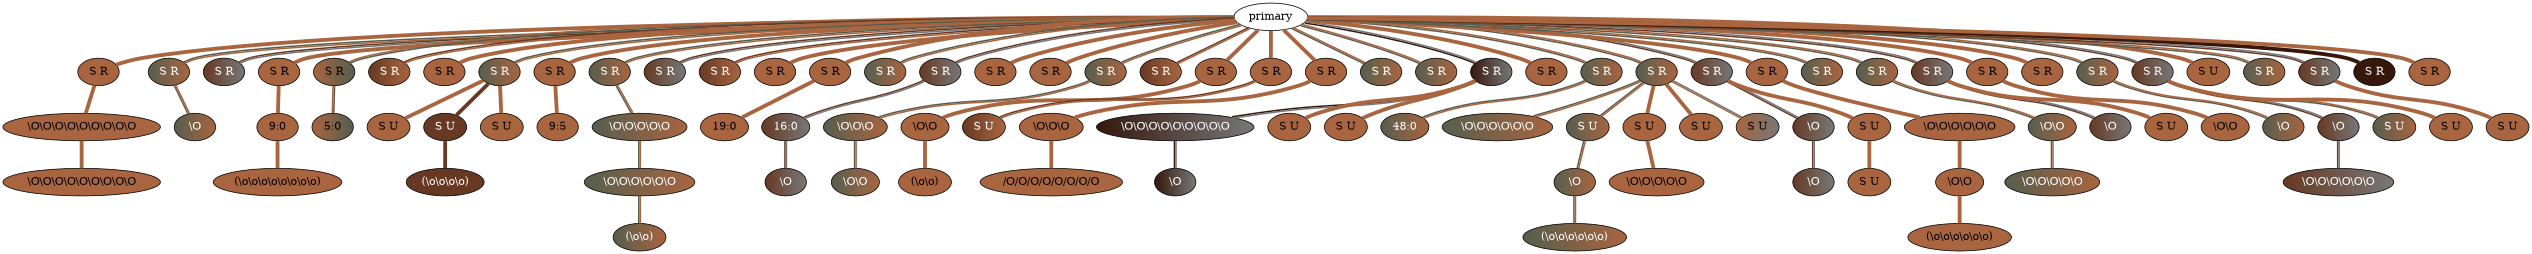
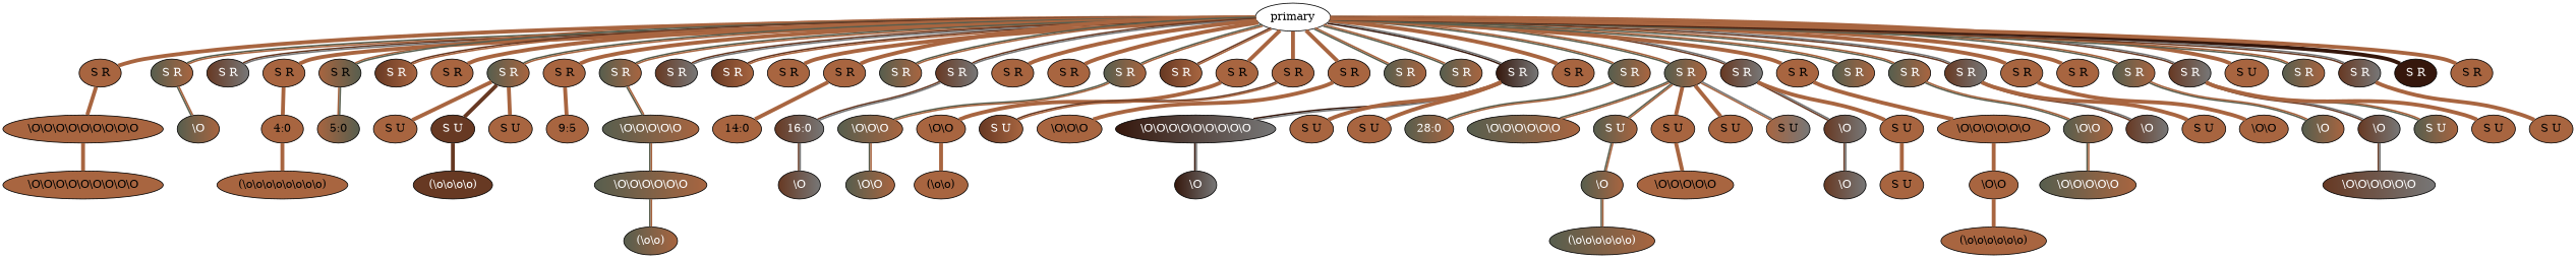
  graph {
    rankdir=TB
    node [fillcolor="#A86540" fontcolor="#ffffff" pendant_attach=R pendant_ply=S qtype=pendant_node style=filled]
    edge [color="#A86540" penwidth=2 qtype=pendant_link]
    n1 [fontcolor="#000000" label="S R" pendant_colors="#A86540" pendant_length=16.5]
    n2 [fontcolor="#000000" knot_position=6.5 knot_spin=Z knot_type=S knot_value=9 label="\\O\\O\\O\\O\\O\\O\\O\\O\\O" qtype=knot_node pendant_attach="" pendant_ply=""]
    n3 [fontcolor="#000000" knot_position=12.5 knot_spin=Z knot_type=S knot_value=9 label="\\O\\O\\O\\O\\O\\O\\O\\O\\O" qtype=knot_node pendant_attach="" pendant_ply=""]
    primary [fillcolor="" fontcolor="" pendant_attach="" pendant_ply="" qtype="" style=""]
    n5 [fillcolor="#575E4E:#A86540" label="S R" pendant_colors="#575E4E:#A86540" pendant_length=9.5]
    n6 [fillcolor="#673923:#777777" label="S R" pendant_colors="#673923:#777777" pendant_length=1.5]
    n7 [fontcolor="#000000" label="S R" pendant_colors="#A86540" pendant_length=37.0]
    n8 [fillcolor="#A86540:#575E4E" fontcolor="#000000" label="S R" pendant_colors="#A86540:#575E4E" pendant_length=10.0]
    n9 [fillcolor="#673923:#A86540" label="S R" pendant_colors="#673923:#A86540" pendant_length=6.0]
    n10 [fontcolor="#000000" label="S R" pendant_colors="#A86540" pendant_length=6.0]
    n11 [fillcolor="#575E4E:#A86540" label="S R" pendant_colors="#575E4E:#A86540" pendant_length=6.5]
    n12 [fontcolor="#000000" label="S R" pendant_colors="#A86540" pendant_length=15.0]
    n13 [fillcolor="#575E4E:#A86540" label="S R" pendant_colors="#575E4E:#A86540" pendant_length=35.5]
    n14 [fillcolor="#673923:#777777" label="S R" pendant_colors="#673923:#777777" pendant_length=2.0]
    n15 [fillcolor="#673923:#A86540" label="S R" pendant_colors="#673923:#A86540" pendant_length=3.5]
    n16 [fontcolor="#000000" label="S R" pendant_colors="#A86540" pendant_length=13.5]
    n17 [fontcolor="#000000" label="S R" pendant_colors="#A86540" pendant_length=21.0]
    n18 [fillcolor="#575E4E:#A86540" label="S R" pendant_colors="#575E4E:#A86540" pendant_length=2.0]
    n19 [fillcolor="#673923:#777777" label="S R" pendant_colors="#673923:#777777" pendant_length=20.5]
    n20 [fontcolor="#000000" label="S R" pendant_colors="#A86540" pendant_length=14.5]
    n21 [fontcolor="#000000" label="S R" pendant_colors="#A86540" pendant_length=5.5]
    n22 [fillcolor="#575E4E:#A86540" label="S R" pendant_colors="#575E4E:#A86540" pendant_length=24.5]
    n23 [fillcolor="#673923:#A86540" label="S R" pendant_colors="#673923:#A86540" pendant_length=1.0]
    n24 [fontcolor="#000000" label="S R" pendant_colors="#A86540" pendant_length=26.0]
    n25 [fontcolor="#000000" label="S R" pendant_colors="#A86540" pendant_length=11.0]
    n26 [fontcolor="#000000" label="S R" pendant_colors="#A86540" pendant_length=21.5]
    n27 [fillcolor="#575E4E:#A86540" label="S R" pendant_colors="#575E4E:#A86540" pendant_length=9.5]
    n28 [fillcolor="#575E4E:#A86540" label="S R" pendant_colors="#575E4E:#A86540" pendant_length=2.0]
    n29 [fillcolor="#35170C:#777777" label="S R" pendant_colors="#35170C:#777777" pendant_length=19.0]
    n30 [fontcolor="#000000" label="S R" pendant_colors="#A86540" pendant_length=6.5]
    n31 [fillcolor="#575E4E:#A86540" label="S R" pendant_colors="#575E4E:#A86540" pendant_length=15.0]
    n32 [fillcolor="#575E4E:#A86540" label="S R" pendant_colors="#575E4E:#A86540" pendant_length=20.0]
    n33 [fillcolor="#673923:#777777" label="S R" pendant_colors="#673923:#777777" pendant_length=13.0]
    n34 [fontcolor="#000000" label="S R" pendant_colors="#A86540" pendant_length=34.0]
    n35 [fillcolor="#575E4E:#A86540" label="S R" pendant_colors="#575E4E:#A86540" pendant_length=14.0]
    n36 [fillcolor="#575E4E:#A86540" label="S R" pendant_colors="#575E4E:#A86540" pendant_length=21.0]
    n37 [fillcolor="#673923:#777777" label="S R" pendant_colors="#673923:#777777" pendant_length=6.5]
    n38 [fontcolor="#000000" label="S R" pendant_colors="#A86540" pendant_length=11.0]
    n39 [fontcolor="#000000" label="S R" pendant_colors="#A86540" pendant_length=0.5]
    n40 [fillcolor="#575E4E:#A86540" label="S R" pendant_colors="#575E4E:#A86540" pendant_length=11.0]
    n41 [fillcolor="#673923:#777777" label="S R" pendant_colors="#673923:#777777" pendant_length=15.5]
    n42 [fontcolor="#000000" label="S U" pendant_attach=U pendant_colors="#A86540" pendant_length=0.0]
    n43 [fillcolor="#575E4E:#A86540" label="S R" pendant_colors="#575E4E:#A86540" pendant_length=8.0]
    n44 [fillcolor="#673923:#777777" label="S R" pendant_colors="#673923:#777777" pendant_length=6.5]
    n45 [fillcolor="#35170C" label="S R" pendant_colors="#35170C" pendant_length=8.0]
    n46 [fontcolor="#000000" label="S R" pendant_colors="#A86540" pendant_length=13.0]
    n47 [fillcolor="#575E4E:#A86540" knot_position=1.5 knot_spin=Z knot_type=S knot_value=1 label="\\O" qtype=knot_node pendant_attach="" pendant_ply=""]
-   "4:0" [fontcolor="#000000" knot_position=7.5 knot_spin=Z knot_value=4 qtype=knot_node label="9:0" pendant_attach="" pendant_ply=""]
+   "4:0" [fontcolor="#000000" knot_position=7.5 knot_spin=Z knot_value=4 qtype=knot_node pendant_attach="" pendant_ply=""]
    "5:0" [fillcolor="#A86540:#575E4E" fontcolor="#000000" knot_position=8.0 knot_spin=Z knot_value=5 qtype=knot_node pendant_attach="" pendant_ply=""]
    n50 [fontcolor="#000000" label="S U" pendant_attach=U pendant_colors="#A86540" pendant_length=0.5]
    n51 [fillcolor="#673923" label="S U" pendant_attach=U pendant_colors="#673923" pendant_length=22.0]
    n52 [fontcolor="#000000" label="S U" pendant_attach=U pendant_colors="#A86540" pendant_length=0.0]
    n53 [fontcolor="#000000" knot_position=8.5 knot_spin=Z knot_value=3 label="9:5" qtype=knot_node pendant_attach="" pendant_ply=""]
    n54 [fillcolor="#575E4E:#A86540" knot_position=8.5 knot_spin=Z knot_type=S knot_value=5 label="\\O\\O\\O\\O\\O" qtype=knot_node pendant_attach="" pendant_ply=""]
-   "14:0" [fontcolor="#000000" knot_position=8.5 knot_spin=Z knot_value=3 qtype=knot_node label="19:0" pendant_attach="" pendant_ply=""]
+   "14:0" [fontcolor="#000000" knot_position=8.5 knot_spin=Z knot_value=3 qtype=knot_node pendant_attach="" pendant_ply=""]
    "16:0" [fillcolor="#673923:#777777" knot_position=8.5 knot_spin=Z knot_value=4 qtype=knot_node pendant_attach="" pendant_ply=""]
    n57 [fillcolor="#575E4E:#A86540" knot_position=8.5 knot_spin=Z knot_type=S knot_value=3 label="\\O\\O\\O" qtype=knot_node pendant_attach="" pendant_ply=""]
    n58 [fontcolor="#000000" knot_position=16.0 knot_spin=Z knot_type=S knot_value=2 label="\\O\\O" qtype=knot_node pendant_attach="" pendant_ply=""]
    n59 [fillcolor="#673923:#A86540" label="S U" pendant_attach=U pendant_colors="#673923:#A86540" pendant_length=4.5]
    n60 [fontcolor="#000000" knot_position=9.0 knot_spin=Z knot_type=S knot_value=3 label="\\O\\O\\O" qtype=knot_node pendant_attach="" pendant_ply=""]
    n61 [fillcolor="#35170C:#777777" knot_position=9.0 knot_spin=Z knot_type=S knot_value=9 label="\\O\\O\\O\\O\\O\\O\\O\\O\\O" qtype=knot_node pendant_attach="" pendant_ply=""]
    n62 [fontcolor="#000000" label="S U" pendant_attach=U pendant_colors="#A86540" pendant_length=14.5]
    n63 [fontcolor="#000000" label="S U" pendant_attach=U pendant_colors="#A86540" pendant_length=5.5]
-   "28:0" [fillcolor="#575E4E:#A86540" knot_position=10.0 knot_spin=Z knot_value=3 qtype=knot_node label="48:0" pendant_attach="" pendant_ply=""]
+   "28:0" [fillcolor="#575E4E:#A86540" knot_position=10.0 knot_spin=Z knot_value=3 qtype=knot_node pendant_attach="" pendant_ply=""]
    n65 [fillcolor="#575E4E:#A86540" knot_position=10.0 knot_spin=Z knot_type=S knot_value=6 label="\\O\\O\\O\\O\\O\\O" qtype=knot_node pendant_attach="" pendant_ply=""]
    n66 [fillcolor="#575E4E:#A86540" label="S U" pendant_attach=U pendant_colors="#575E4E:#A86540" pendant_length=30.5]
    n67 [fontcolor="#000000" label="S U" pendant_attach=U pendant_colors="#A86540" pendant_length=19.0]
    n68 [fontcolor="#000000" label="S U" pendant_attach=U pendant_colors="#A86540" pendant_length=7.0]
    n69 [fillcolor="#A86540:#777777" fontcolor="#000000" label="S U" pendant_attach=U pendant_colors="#A86540:#777777" pendant_length=10.0]
    n70 [fillcolor="#673923:#777777" knot_position=4.0 knot_spin=Z knot_type=S knot_value=1 label="\\O" qtype=knot_node pendant_attach="" pendant_ply=""]
    n71 [fontcolor="#000000" label="S U" pendant_attach=U pendant_colors="#A86540" pendant_length=12.5]
    n72 [fontcolor="#000000" knot_position=11.5 knot_spin=Z knot_type=S knot_value=6 label="\\O\\O\\O\\O\\O\\O" qtype=knot_node pendant_attach="" pendant_ply=""]
    n73 [fillcolor="#575E4E:#A86540" knot_position=11.0 knot_spin=Z knot_type=S knot_value=2 label="\\O\\O" qtype=knot_node pendant_attach="" pendant_ply=""]
    n74 [fillcolor="#673923:#777777" knot_position=4.5 knot_spin=Z knot_type=S knot_value=1 label="\\O" qtype=knot_node pendant_attach="" pendant_ply=""]
    n75 [fontcolor="#000000" label="S U" pendant_attach=U pendant_colors="#A86540" pendant_length=5.0]
    n76 [fontcolor="#000000" knot_position=9.5 knot_spin=Z knot_type=S knot_value=2 label="\\O\\O" qtype=knot_node pendant_attach="" pendant_ply=""]
    n77 [fillcolor="#575E4E:#A86540" knot_position=9.5 knot_spin=Z knot_type=S knot_value=1 label="\\O" qtype=knot_node pendant_attach="" pendant_ply=""]
    n78 [fillcolor="#673923:#777777" knot_position=4.5 knot_spin=Z knot_type=S knot_value=1 label="\\O" qtype=knot_node pendant_attach="" pendant_ply=""]
    n79 [fillcolor="#575E4E:#A86540" label="S U" pendant_attach=U pendant_colors="#575E4E:#A86540" pendant_length=5.0]
    n80 [fontcolor="#000000" label="S U" pendant_attach=U pendant_colors="#A86540" pendant_length=0.0]
    n81 [fontcolor="#000000" label="S U" pendant_attach=U pendant_colors="#A86540" pendant_length=12.0]
    n82 [fontcolor="#000000" knot_position=24.0 knot_spin=Z knot_type=L knot_value=8 label="(\\o\\o\\o\\o\\o\\o\\o\\o)" qtype=knot_node pendant_attach="" pendant_ply=""]
    n83 [fillcolor="#673923" knot_position=21.5 knot_spin=Z knot_type=L knot_value=4 label="(\\o\\o\\o\\o)" qtype=knot_node pendant_attach="" pendant_ply=""]
    n84 [fillcolor="#575E4E:#A86540" knot_position=15.5 knot_spin=Z knot_type=S knot_value=6 label="\\O\\O\\O\\O\\O\\O" qtype=knot_node pendant_attach="" pendant_ply=""]
    n85 [fillcolor="#575E4E:#A86540" knot_position=25.5 knot_spin=Z knot_type=L knot_value=2 label="(\\o\\o)" qtype=knot_node pendant_attach="" pendant_ply=""]
    n86 [fillcolor="#673923:#777777" knot_position=15.5 knot_spin=Z knot_type=S knot_value=1 label="\\O" qtype=knot_node pendant_attach="" pendant_ply=""]
    n87 [fillcolor="#575E4E:#A86540" knot_position=16.5 knot_spin=Z knot_type=S knot_value=2 label="\\O\\O" qtype=knot_node pendant_attach="" pendant_ply=""]
    n88 [fontcolor="#000000" knot_position=25.5 knot_spin=Z knot_type=L knot_value=2 label="(\\o\\o)" qtype=knot_node pendant_attach="" pendant_ply=""]
-   n89 [fontcolor="#000000" knot_position=17.0 knot_spin=S knot_type=S knot_value=8 label="/O/O/O/O/O/O/O/O" qtype=knot_node pendant_attach="" pendant_ply=""]
    n90 [fillcolor="#35170C:#777777" knot_position=16.5 knot_spin=Z knot_type=S knot_value=1 label="\\O" qtype=knot_node pendant_attach="" pendant_ply=""]
    n91 [fillcolor="#575E4E:#A86540" knot_position=14.0 knot_spin=Z knot_type=S knot_value=1 label="\\O" qtype=knot_node pendant_attach="" pendant_ply=""]
    n92 [fontcolor="#000000" knot_position=13.5 knot_spin=Z knot_type=S knot_value=5 label="\\O\\O\\O\\O\\O" qtype=knot_node pendant_attach="" pendant_ply=""]
    n93 [fillcolor="#575E4E:#A86540" knot_position=24.0 knot_spin=Z knot_type=L knot_value=6 label="(\\o\\o\\o\\o\\o\\o)" qtype=knot_node pendant_attach="" pendant_ply=""]
    n94 [fillcolor="#673923:#777777" knot_position=10.5 knot_spin=Z knot_type=S knot_value=1 label="\\O" qtype=knot_node pendant_attach="" pendant_ply=""]
    n95 [fontcolor="#000000" label="S U" pendant_attach=U pendant_colors="#A86540" pendant_length=13.0]
    n96 [fontcolor="#000000" knot_position=18.0 knot_spin=Z knot_type=S knot_value=2 label="\\O\\O" qtype=knot_node pendant_attach="" pendant_ply=""]
    n97 [fontcolor="#000000" knot_position=27.5 knot_spin=Z knot_type=L knot_value=6 label="(\\o\\o\\o\\o\\o\\o)" qtype=knot_node pendant_attach="" pendant_ply=""]
    n98 [fillcolor="#575E4E:#A86540" knot_position=18.5 knot_spin=Z knot_type=S knot_value=5 label="\\O\\O\\O\\O\\O" qtype=knot_node pendant_attach="" pendant_ply=""]
    n99 [fillcolor="#673923:#777777" knot_position=10.0 knot_spin=Z knot_type=S knot_value=6 label="\\O\\O\\O\\O\\O\\O" qtype=knot_node pendant_attach="" pendant_ply=""]
    n1 -- n2 [penwidth=5 qtype=knot_link]
    n2 -- n3 [penwidth=5 qtype=knot_link]
    primary -- n1 [penwidth=5]
    primary -- n5 [color="#575E4E:#A86540"]
    primary -- n6 [color="#673923:#777777"]
    primary -- n7 [penwidth=5]
    primary -- n8 [color="#A86540:#575E4E"]
    primary -- n9 [color="#673923:#A86540"]
    primary -- n10 [penwidth=5]
    primary -- n11 [color="#575E4E:#A86540"]
    primary -- n12 [penwidth=5]
    primary -- n13 [color="#575E4E:#A86540"]
    primary -- n14 [color="#673923:#777777"]
    primary -- n15 [color="#673923:#A86540"]
    primary -- n16 [penwidth=5]
    primary -- n17 [penwidth=5]
    primary -- n18 [color="#575E4E:#A86540"]
    primary -- n19 [color="#673923:#777777"]
    primary -- n20 [penwidth=5]
    primary -- n21 [penwidth=5]
    primary -- n22 [color="#575E4E:#A86540"]
    primary -- n23 [color="#673923:#A86540"]
    primary -- n24 [penwidth=5]
    primary -- n25 [penwidth=5]
    primary -- n26 [penwidth=5]
    primary -- n27 [color="#575E4E:#A86540"]
    primary -- n28 [color="#575E4E:#A86540"]
    primary -- n29 [color="#35170C:#777777"]
    primary -- n30 [penwidth=5]
    primary -- n31 [color="#575E4E:#A86540"]
    primary -- n32 [color="#575E4E:#A86540"]
    primary -- n33 [color="#673923:#777777"]
    primary -- n34 [penwidth=5]
    primary -- n35 [color="#575E4E:#A86540"]
    primary -- n36 [color="#575E4E:#A86540"]
    primary -- n37 [color="#673923:#777777"]
    primary -- n38 [penwidth=5]
    primary -- n39 [penwidth=5]
    primary -- n40 [color="#575E4E:#A86540"]
    primary -- n41 [color="#673923:#777777"]
    primary -- n42 [penwidth=5]
    primary -- n43 [color="#575E4E:#A86540"]
    primary -- n44 [color="#673923:#777777"]
    primary -- n45 [color="#35170C" penwidth=5]
    primary -- n46 [penwidth=5]
    n5 -- n47 [color="#575E4E:#A86540" qtype=knot_link]
    n7 -- "4:0" [penwidth=5 qtype=knot_link]
    n8 -- "5:0" [color="#A86540:#575E4E" qtype=knot_link]
    n11 -- n50 [penwidth=5]
    n11 -- n51 [color="#673923" penwidth=5]
    n11 -- n52 [penwidth=5]
    n12 -- n53 [penwidth=5 qtype=knot_link]
    n13 -- n54 [color="#575E4E:#A86540" qtype=knot_link]
    n17 -- "14:0" [penwidth=5 qtype=knot_link]
    n19 -- "16:0" [color="#673923:#777777" qtype=knot_link]
    n22 -- n57 [color="#575E4E:#A86540" qtype=knot_link]
    n24 -- n58 [penwidth=5 qtype=knot_link]
    n25 -- n59 [color="#673923:#A86540"]
    n26 -- n60 [penwidth=5 qtype=knot_link]
    n29 -- n61 [color="#35170C:#777777" qtype=knot_link]
    n29 -- n62 [penwidth=5]
    n29 -- n63 [penwidth=5]
    n31 -- "28:0" [color="#575E4E:#A86540" qtype=knot_link]
    n32 -- n65 [color="#575E4E:#A86540" qtype=knot_link]
    n32 -- n66 [color="#575E4E:#A86540"]
    n32 -- n67 [penwidth=5]
    n32 -- n68 [penwidth=5]
    n32 -- n69 [color="#A86540:#777777"]
    n33 -- n70 [color="#673923:#777777" qtype=knot_link]
    n33 -- n71 [penwidth=5]
    n34 -- n72 [penwidth=5 qtype=knot_link]
    n36 -- n73 [color="#575E4E:#A86540" qtype=knot_link]
    n37 -- n74 [color="#673923:#777777" qtype=knot_link]
    n37 -- n75 [penwidth=5]
    n38 -- n76 [penwidth=5 qtype=knot_link]
    n40 -- n77 [color="#575E4E:#A86540" qtype=knot_link]
    n41 -- n78 [color="#673923:#777777" qtype=knot_link]
    n41 -- n79 [color="#575E4E:#A86540"]
    n41 -- n80 [penwidth=5]
    n44 -- n81 [penwidth=5]
    "4:0" -- n82 [penwidth=5 qtype=knot_link]
    n51 -- n83 [color="#673923" penwidth=5 qtype=knot_link]
    n54 -- n84 [color="#575E4E:#A86540" qtype=knot_link]
    "16:0" -- n86 [color="#673923:#777777" qtype=knot_link]
    n57 -- n87 [color="#575E4E:#A86540" qtype=knot_link]
    n58 -- n88 [penwidth=5 qtype=knot_link]
-   n60 -- n89 [penwidth=5 qtype=knot_link]
    n61 -- n90 [color="#35170C:#777777" qtype=knot_link]
    n66 -- n91 [color="#575E4E:#A86540" qtype=knot_link]
    n67 -- n92 [penwidth=5 qtype=knot_link]
    n70 -- n94 [color="#673923:#777777" qtype=knot_link]
    n71 -- n95 [penwidth=5]
    n72 -- n96 [penwidth=5 qtype=knot_link]
    n73 -- n98 [color="#575E4E:#A86540" qtype=knot_link]
    n78 -- n99 [color="#673923:#777777" qtype=knot_link]
    n84 -- n85 [color="#575E4E:#A86540" qtype=knot_link]
    n91 -- n93 [color="#575E4E:#A86540" qtype=knot_link]
    n96 -- n97 [penwidth=5 qtype=knot_link]
  }
